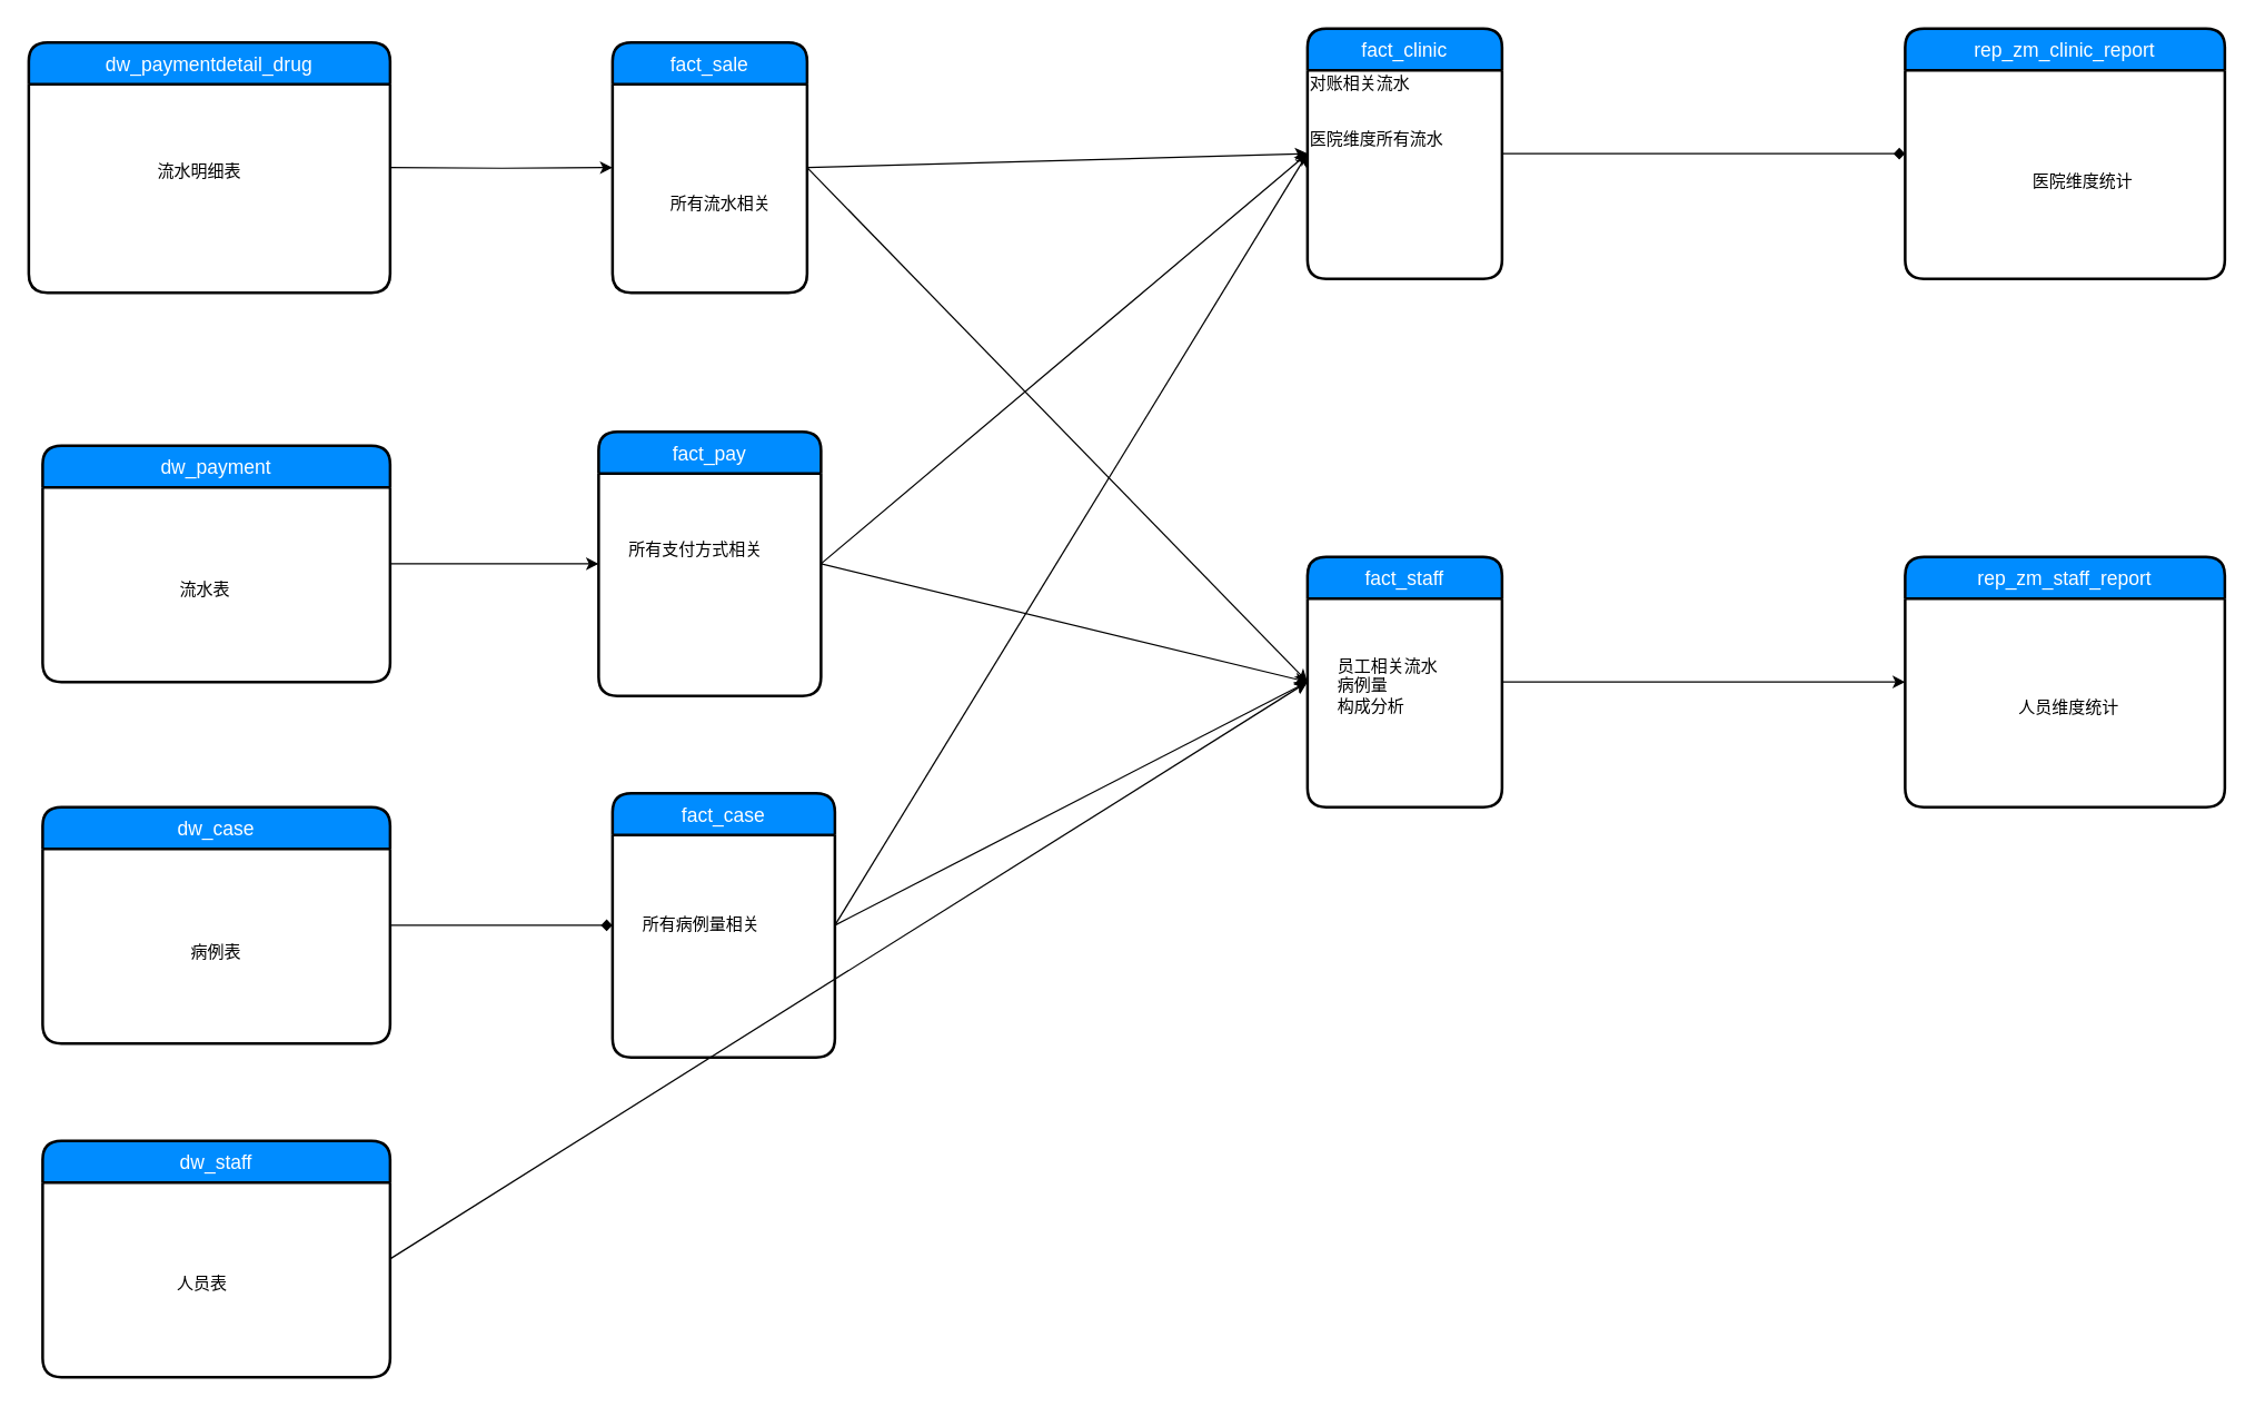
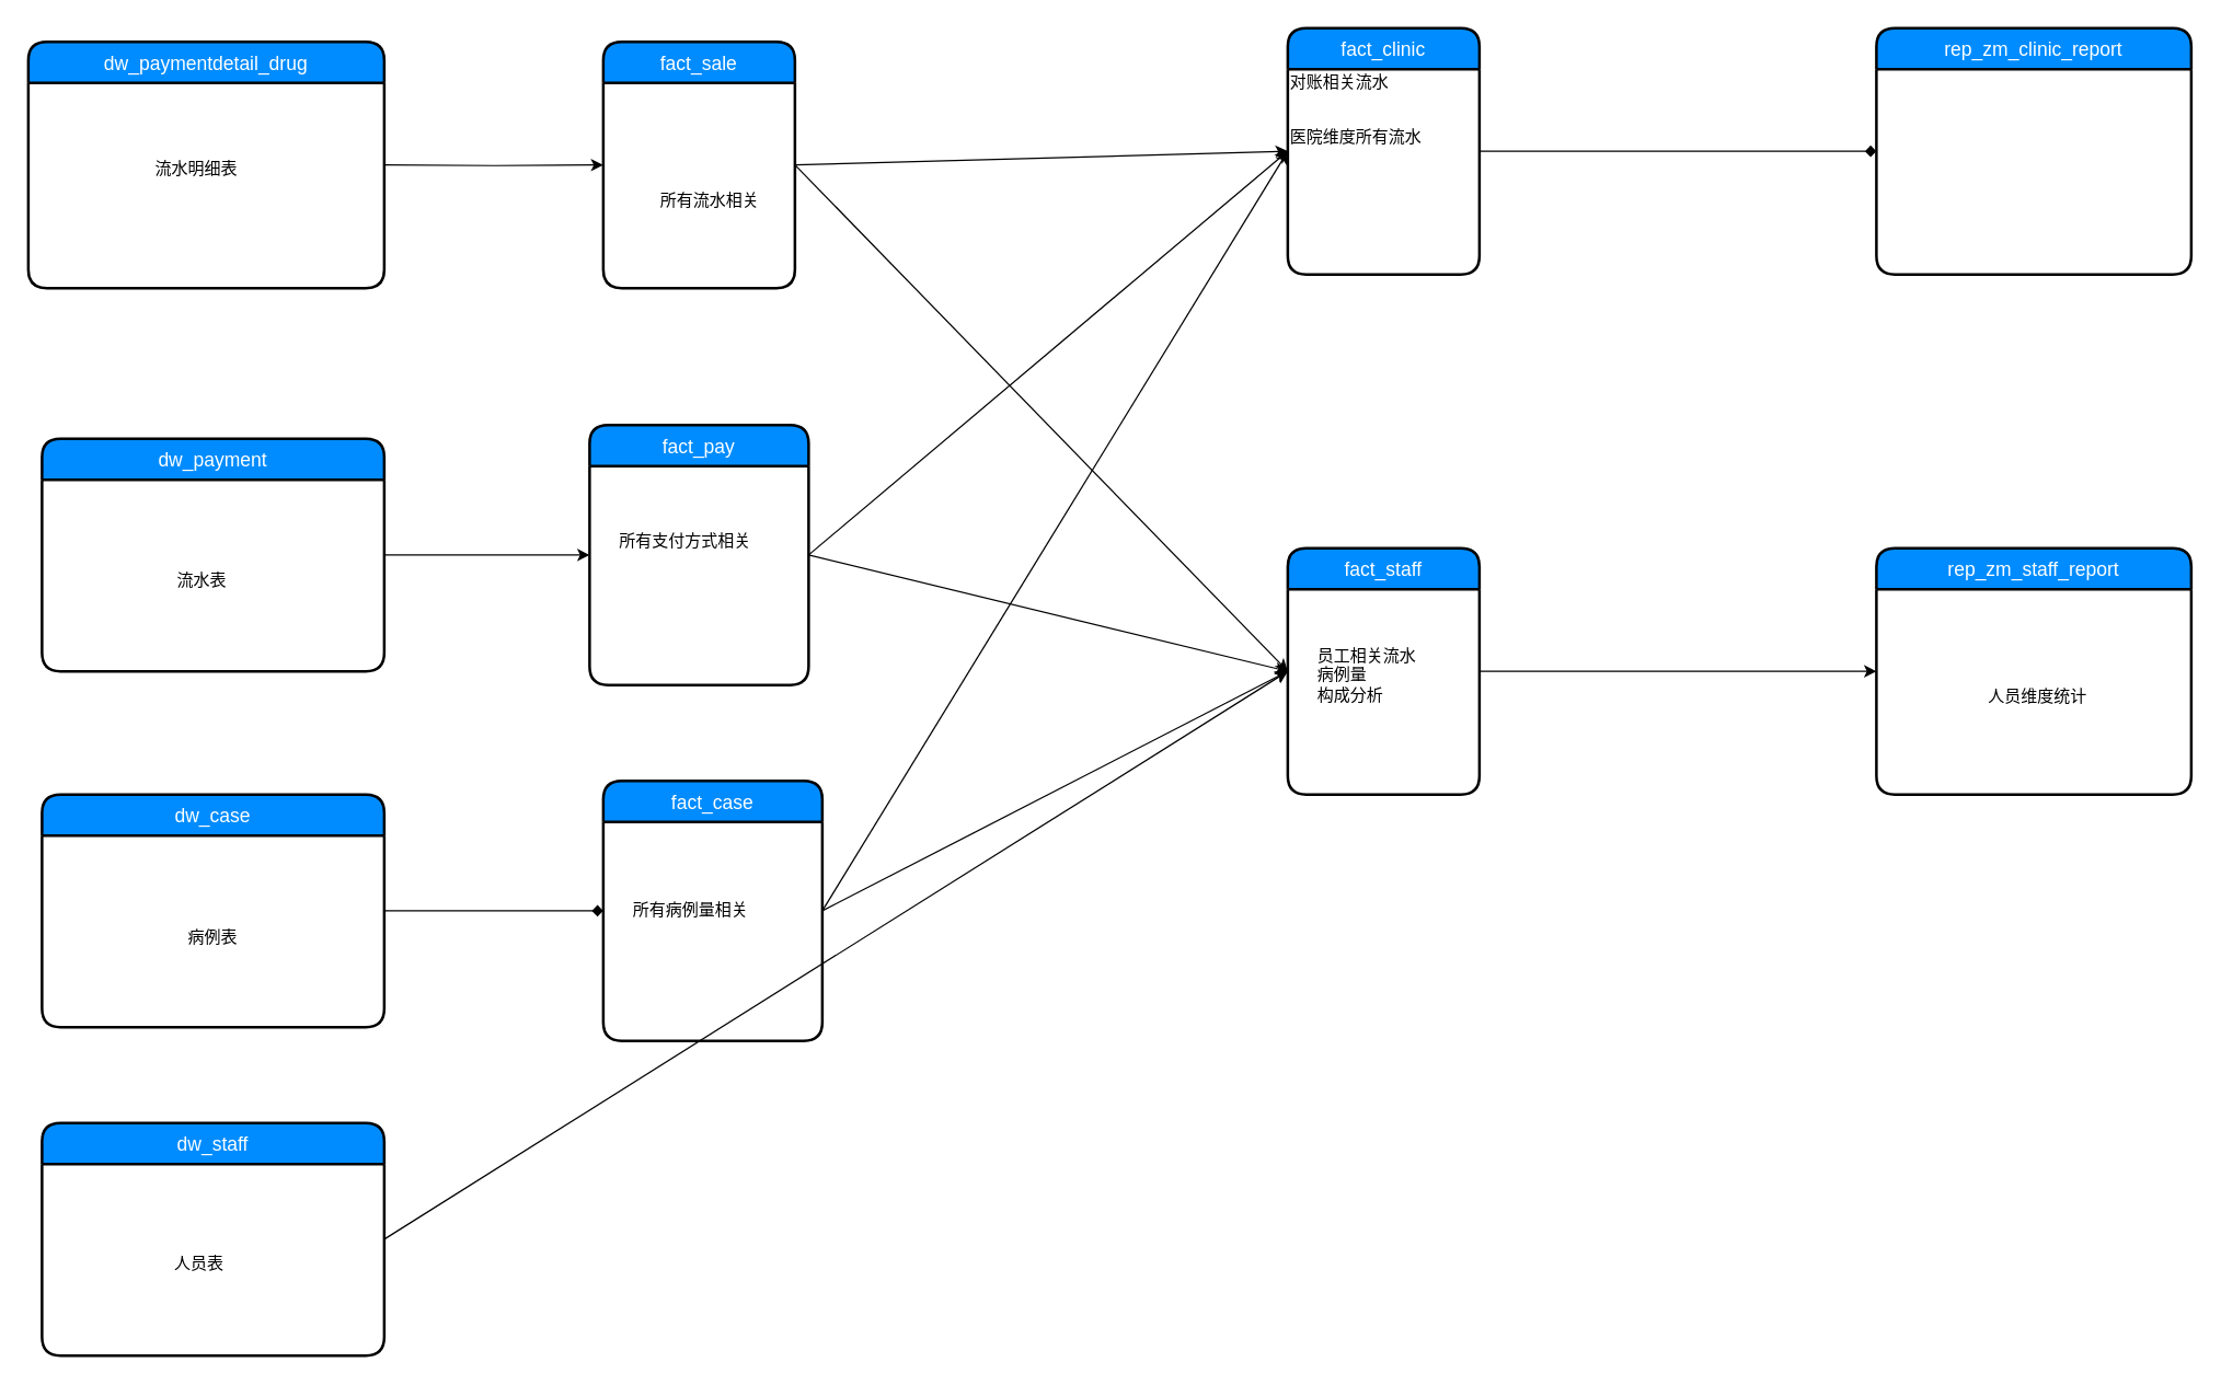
  <mxCell id="0" />
  <mxCell id="1" parent="0" />
  <mxCell id="2" value="dw_paymentdetail_drug" style="swimlane;childLayout=stackLayout;horizontal=1;startSize=30;horizontalStack=0;fillColor=#008cff;fontColor=#FFFFFF;rounded=1;fontSize=14;fontStyle=0;strokeWidth=2;resizeParent=0;resizeLast=1;shadow=0;dashed=0;align=center;" vertex="1" parent="1"><mxGeometry x="20" y="30" width="260" height="180" as="geometry" /></mxCell>
  <mxCell id="3" value="dw_payment" style="swimlane;childLayout=stackLayout;horizontal=1;startSize=30;horizontalStack=0;fillColor=#008cff;fontColor=#FFFFFF;rounded=1;fontSize=14;fontStyle=0;strokeWidth=2;resizeParent=0;resizeLast=1;shadow=0;dashed=0;align=center;" vertex="1" parent="1"><mxGeometry x="30" y="320" width="250" height="170" as="geometry"><mxRectangle x="20" y="270" width="110" height="30" as="alternateBounds" /></mxGeometry></mxCell>
  <mxCell id="4" value="fact_pay" style="swimlane;childLayout=stackLayout;horizontal=1;startSize=30;horizontalStack=0;fillColor=#008cff;fontColor=#FFFFFF;rounded=1;fontSize=14;fontStyle=0;strokeWidth=2;resizeParent=0;resizeLast=1;shadow=0;dashed=0;align=center;" vertex="1" parent="1"><mxGeometry x="430" y="310" width="160" height="190" as="geometry"><mxRectangle x="430" y="300" width="110" height="30" as="alternateBounds" /></mxGeometry></mxCell>
  <mxCell id="5" value="" style="endArrow=classic;html=1;exitX=1;exitY=0.5;exitDx=0;exitDy=0;entryX=0;entryY=0.5;entryDx=0;entryDy=0;" edge="1" parent="1" source="3" target="4"><mxGeometry width="50" height="50" relative="1" as="geometry"><mxPoint x="270" y="382" as="sourcePoint" /><mxPoint x="451" y="383" as="targetPoint" /></mxGeometry></mxCell>
  <mxCell id="6" value="fact_sale" style="swimlane;childLayout=stackLayout;horizontal=1;startSize=30;horizontalStack=0;fillColor=#008cff;fontColor=#FFFFFF;rounded=1;fontSize=14;fontStyle=0;strokeWidth=2;resizeParent=0;resizeLast=1;shadow=0;dashed=0;align=center;" vertex="1" parent="1"><mxGeometry x="440" y="30" width="140" height="180" as="geometry" /></mxCell>
  <mxCell id="7" style="edgeStyle=orthogonalEdgeStyle;rounded=0;orthogonalLoop=1;jettySize=auto;html=1;entryX=0;entryY=0.5;entryDx=0;entryDy=0;" edge="1" parent="1" target="6"><mxGeometry relative="1" as="geometry"><mxPoint x="280" y="120" as="sourcePoint" /><mxPoint x="450" y="115" as="targetPoint" /></mxGeometry></mxCell>
  <mxCell id="8" style="edgeStyle=orthogonalEdgeStyle;rounded=0;orthogonalLoop=1;jettySize=auto;html=1;entryX=0;entryY=0.5;entryDx=0;entryDy=0;endArrow=diamond;" edge="1" parent="1" source="9" target="12"><mxGeometry relative="1" as="geometry" /></mxCell>
  <mxCell id="9" value="fact_clinic" style="swimlane;childLayout=stackLayout;horizontal=1;startSize=30;horizontalStack=0;fillColor=#008cff;fontColor=#FFFFFF;rounded=1;fontSize=14;fontStyle=0;strokeWidth=2;resizeParent=0;resizeLast=1;shadow=0;dashed=0;align=center;" vertex="1" parent="1"><mxGeometry x="940" y="20" width="140" height="180" as="geometry"><mxRectangle x="940" y="90" width="100" height="30" as="alternateBounds" /></mxGeometry></mxCell>
  <mxCell id="10" value="对账相关流水&lt;br&gt;&lt;br&gt;&lt;br&gt;" style="text;html=1;resizable=0;points=[];autosize=1;align=left;verticalAlign=top;spacingTop=-4;" vertex="1" parent="9"><mxGeometry y="30" width="140" height="40" as="geometry" /></mxCell>
  <mxCell id="11" value="医院维度所有流水" style="text;html=1;resizable=0;points=[];autosize=1;align=left;verticalAlign=top;spacingTop=-4;" vertex="1" parent="9"><mxGeometry y="70" width="140" height="110" as="geometry" /></mxCell>
  <mxCell id="12" value="rep_zm_clinic_report" style="swimlane;childLayout=stackLayout;horizontal=1;startSize=30;horizontalStack=0;fillColor=#008cff;fontColor=#FFFFFF;rounded=1;fontSize=14;fontStyle=0;strokeWidth=2;resizeParent=0;resizeLast=1;shadow=0;dashed=0;align=center;" vertex="1" parent="1"><mxGeometry x="1370" y="20" width="230" height="180" as="geometry" /></mxCell>
  <mxCell id="13" value="rep_zm_staff_report" style="swimlane;childLayout=stackLayout;horizontal=1;startSize=30;horizontalStack=0;fillColor=#008cff;fontColor=#FFFFFF;rounded=1;fontSize=14;fontStyle=0;strokeWidth=2;resizeParent=0;resizeLast=1;shadow=0;dashed=0;align=center;" vertex="1" parent="1"><mxGeometry x="1370" y="400" width="230" height="180" as="geometry" /></mxCell>
  <mxCell id="14" style="edgeStyle=orthogonalEdgeStyle;rounded=0;orthogonalLoop=1;jettySize=auto;html=1;entryX=0;entryY=0.5;entryDx=0;entryDy=0;" edge="1" parent="1" source="15" target="13"><mxGeometry relative="1" as="geometry" /></mxCell>
  <mxCell id="15" value="fact_staff" style="swimlane;childLayout=stackLayout;horizontal=1;startSize=30;horizontalStack=0;fillColor=#008cff;fontColor=#FFFFFF;rounded=1;fontSize=14;fontStyle=0;strokeWidth=2;resizeParent=0;resizeLast=1;shadow=0;dashed=0;align=center;" vertex="1" parent="1"><mxGeometry x="940" y="400" width="140" height="180" as="geometry" /></mxCell>
  <mxCell id="16" value="fact_case" style="swimlane;childLayout=stackLayout;horizontal=1;startSize=30;horizontalStack=0;fillColor=#008cff;fontColor=#FFFFFF;rounded=1;fontSize=14;fontStyle=0;strokeWidth=2;resizeParent=0;resizeLast=1;shadow=0;dashed=0;align=center;" vertex="1" parent="1"><mxGeometry x="440" y="570" width="160" height="190" as="geometry"><mxRectangle x="430" y="300" width="110" height="30" as="alternateBounds" /></mxGeometry></mxCell>
  <mxCell id="17" style="edgeStyle=orthogonalEdgeStyle;rounded=0;orthogonalLoop=1;jettySize=auto;html=1;entryX=0;entryY=0.5;entryDx=0;entryDy=0;endArrow=diamond;" edge="1" parent="1" source="18" target="16"><mxGeometry relative="1" as="geometry" /></mxCell>
  <mxCell id="18" value="dw_case" style="swimlane;childLayout=stackLayout;horizontal=1;startSize=30;horizontalStack=0;fillColor=#008cff;fontColor=#FFFFFF;rounded=1;fontSize=14;fontStyle=0;strokeWidth=2;resizeParent=0;resizeLast=1;shadow=0;dashed=0;align=center;" vertex="1" parent="1"><mxGeometry x="30" y="580" width="250" height="170" as="geometry"><mxRectangle x="20" y="270" width="110" height="30" as="alternateBounds" /></mxGeometry></mxCell>
  <mxCell id="19" value="" style="endArrow=classic;html=1;entryX=0;entryY=0.5;entryDx=0;entryDy=0;exitX=1;exitY=0.5;exitDx=0;exitDy=0;" edge="1" parent="1" source="6" target="9"><mxGeometry width="50" height="50" relative="1" as="geometry"><mxPoint x="580" y="110" as="sourcePoint" /><mxPoint x="110" y="780" as="targetPoint" /></mxGeometry></mxCell>
  <mxCell id="20" value="" style="endArrow=classic;html=1;exitX=1;exitY=0.5;exitDx=0;exitDy=0;entryX=0;entryY=0.5;entryDx=0;entryDy=0;" edge="1" parent="1" source="4" target="9"><mxGeometry width="50" height="50" relative="1" as="geometry"><mxPoint x="730" y="310" as="sourcePoint" /><mxPoint x="780" y="260" as="targetPoint" /></mxGeometry></mxCell>
  <mxCell id="21" value="" style="endArrow=classic;html=1;exitX=1;exitY=0.5;exitDx=0;exitDy=0;entryX=0;entryY=0.5;entryDx=0;entryDy=0;" edge="1" parent="1" source="16" target="9"><mxGeometry width="50" height="50" relative="1" as="geometry"><mxPoint x="750" y="580" as="sourcePoint" /><mxPoint x="930" y="110" as="targetPoint" /></mxGeometry></mxCell>
  <mxCell id="22" value="" style="endArrow=classic;html=1;exitX=1;exitY=0.5;exitDx=0;exitDy=0;entryX=0;entryY=0.5;entryDx=0;entryDy=0;" edge="1" parent="1" source="6" target="15"><mxGeometry width="50" height="50" relative="1" as="geometry"><mxPoint x="770" y="560" as="sourcePoint" /><mxPoint x="820" y="510" as="targetPoint" /></mxGeometry></mxCell>
  <mxCell id="23" value="" style="endArrow=classic;html=1;exitX=1;exitY=0.5;exitDx=0;exitDy=0;entryX=0;entryY=0.5;entryDx=0;entryDy=0;" edge="1" parent="1" source="4" target="15"><mxGeometry width="50" height="50" relative="1" as="geometry"><mxPoint x="820" y="680" as="sourcePoint" /><mxPoint x="870" y="630" as="targetPoint" /></mxGeometry></mxCell>
  <mxCell id="24" value="" style="endArrow=classic;html=1;exitX=1;exitY=0.5;exitDx=0;exitDy=0;entryX=0;entryY=0.5;entryDx=0;entryDy=0;" edge="1" parent="1" source="16" target="15"><mxGeometry width="50" height="50" relative="1" as="geometry"><mxPoint x="860" y="740" as="sourcePoint" /><mxPoint x="910" y="690" as="targetPoint" /></mxGeometry></mxCell>
  <mxCell id="25" value="所有病例量相关" style="text;html=1;resizable=0;points=[];autosize=1;align=left;verticalAlign=top;spacingTop=-4;" vertex="1" parent="1"><mxGeometry x="460" y="655" width="130" height="10" as="geometry" /></mxCell>
  <mxCell id="26" value="所有支付方式相关" style="text;html=1;resizable=0;points=[];autosize=1;align=left;verticalAlign=top;spacingTop=-4;" vertex="1" parent="1"><mxGeometry x="450" y="385" width="140" height="10" as="geometry" /></mxCell>
  <mxCell id="27" value="所有流水相关" style="text;html=1;resizable=0;points=[];autosize=1;align=left;verticalAlign=top;spacingTop=-4;" vertex="1" parent="1"><mxGeometry x="480" y="136" width="110" height="10" as="geometry" /></mxCell>
  <mxCell id="28" value="流水明细表" style="text;html=1;resizable=0;points=[];autosize=1;align=left;verticalAlign=top;spacingTop=-4;" vertex="1" parent="1"><mxGeometry x="111" y="113" width="100" height="10" as="geometry" /></mxCell>
  <mxCell id="29" value="流水表" style="text;html=1;resizable=0;points=[];autosize=1;align=left;verticalAlign=top;spacingTop=-4;" vertex="1" parent="1"><mxGeometry x="127" y="414" width="60" height="10" as="geometry" /></mxCell>
  <mxCell id="30" value="病例表" style="text;html=1;resizable=0;points=[];autosize=1;align=left;verticalAlign=top;spacingTop=-4;" vertex="1" parent="1"><mxGeometry x="135" y="675" width="60" height="10" as="geometry" /></mxCell>
  <mxCell id="31" value="员工相关流水&lt;br&gt;病例量&lt;br&gt;构成分析" style="text;html=1;resizable=0;points=[];autosize=1;align=left;verticalAlign=top;spacingTop=-4;" vertex="1" parent="1"><mxGeometry x="960" y="469" width="110" height="40" as="geometry" /></mxCell>
- <mxCell id="32" value="医院维度统计" style="text;html=1;resizable=0;points=[];autosize=1;align=left;verticalAlign=top;spacingTop=-4;" vertex="1" parent="1"><mxGeometry x="1460" y="120" width="110" height="20" as="geometry" /></mxCell>
  <mxCell id="33" value="人员维度统计" style="text;html=1;resizable=0;points=[];autosize=1;align=left;verticalAlign=top;spacingTop=-4;" vertex="1" parent="1"><mxGeometry x="1450" y="499" width="110" height="20" as="geometry" /></mxCell>
  <mxCell id="34" value="dw_staff" style="swimlane;childLayout=stackLayout;horizontal=1;startSize=30;horizontalStack=0;fillColor=#008cff;fontColor=#FFFFFF;rounded=1;fontSize=14;fontStyle=0;strokeWidth=2;resizeParent=0;resizeLast=1;shadow=0;dashed=0;align=center;" vertex="1" parent="1"><mxGeometry x="30" y="820" width="250" height="170" as="geometry"><mxRectangle x="20" y="270" width="110" height="30" as="alternateBounds" /></mxGeometry></mxCell>
  <mxCell id="35" value="人员表" style="text;html=1;resizable=0;points=[];autosize=1;align=left;verticalAlign=top;spacingTop=-4;" vertex="1" parent="1"><mxGeometry x="125" y="913" width="60" height="20" as="geometry" /></mxCell>
  <mxCell id="36" value="" style="endArrow=classic;html=1;exitX=1;exitY=0.5;exitDx=0;exitDy=0;entryX=0;entryY=0.5;entryDx=0;entryDy=0;" edge="1" parent="1" source="34" target="15"><mxGeometry width="50" height="50" relative="1" as="geometry"><mxPoint x="410" y="920" as="sourcePoint" /><mxPoint x="460" y="870" as="targetPoint" /></mxGeometry></mxCell>
